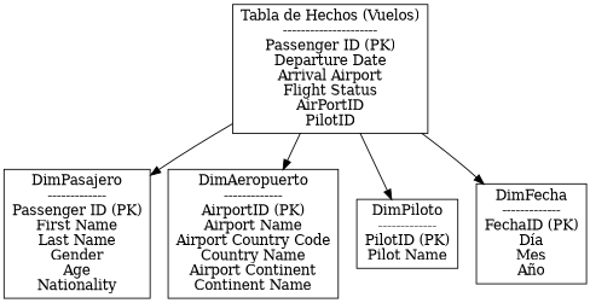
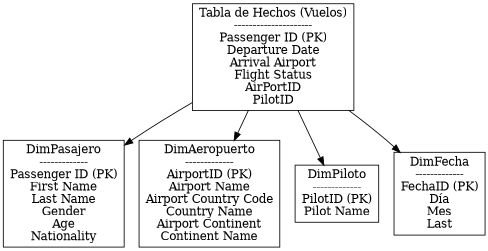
  digraph {
    node [shape=record]
    n1 [label="DimPasajero\n-------------\nPassenger ID (PK)\nFirst Name\nLast Name\nGender\nAge\nNationality\n"]
    n2 [label="DimAeropuerto\n-------------\nAirportID (PK)\nAirport Name\nAirport Country Code\nCountry Name\nAirport Continent\nContinent Name"]
    n3 [label="DimPiloto\n-------------\nPilotID (PK)\nPilot Name"]
-   n4 [label="DimFecha\n-------------\nFechaID (PK)\nDía\nMes\nAño"]
+   n4 [label="DimFecha\n-------------\nFechaID (PK)\nDía\nMes\nLast"]
    n5 [label="Tabla de Hechos (Vuelos)\n---------------------\nPassenger ID (PK)\nDeparture Date\nArrival Airport\nFlight Status\nAirPortID\nPilotID\n"]
    n5 -> n1
    n5 -> n2
    n5 -> n3
    n5 -> n4
  }
